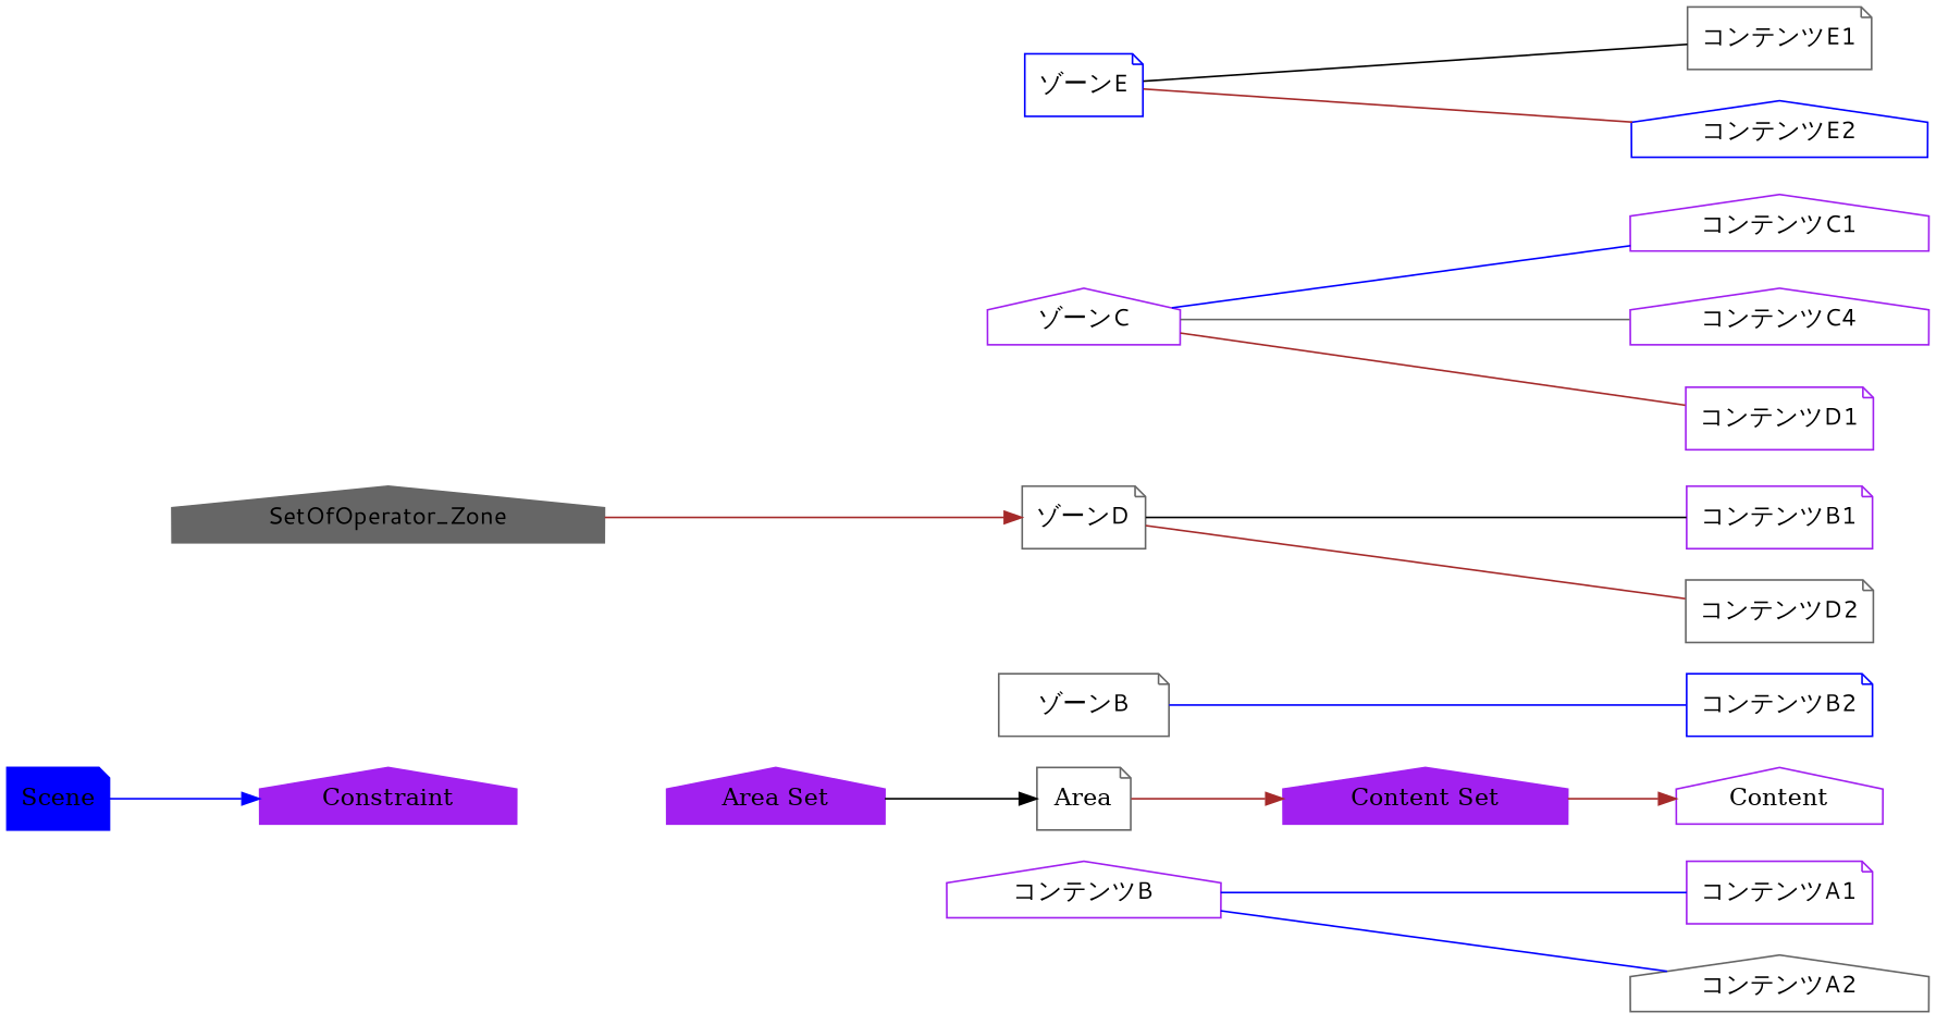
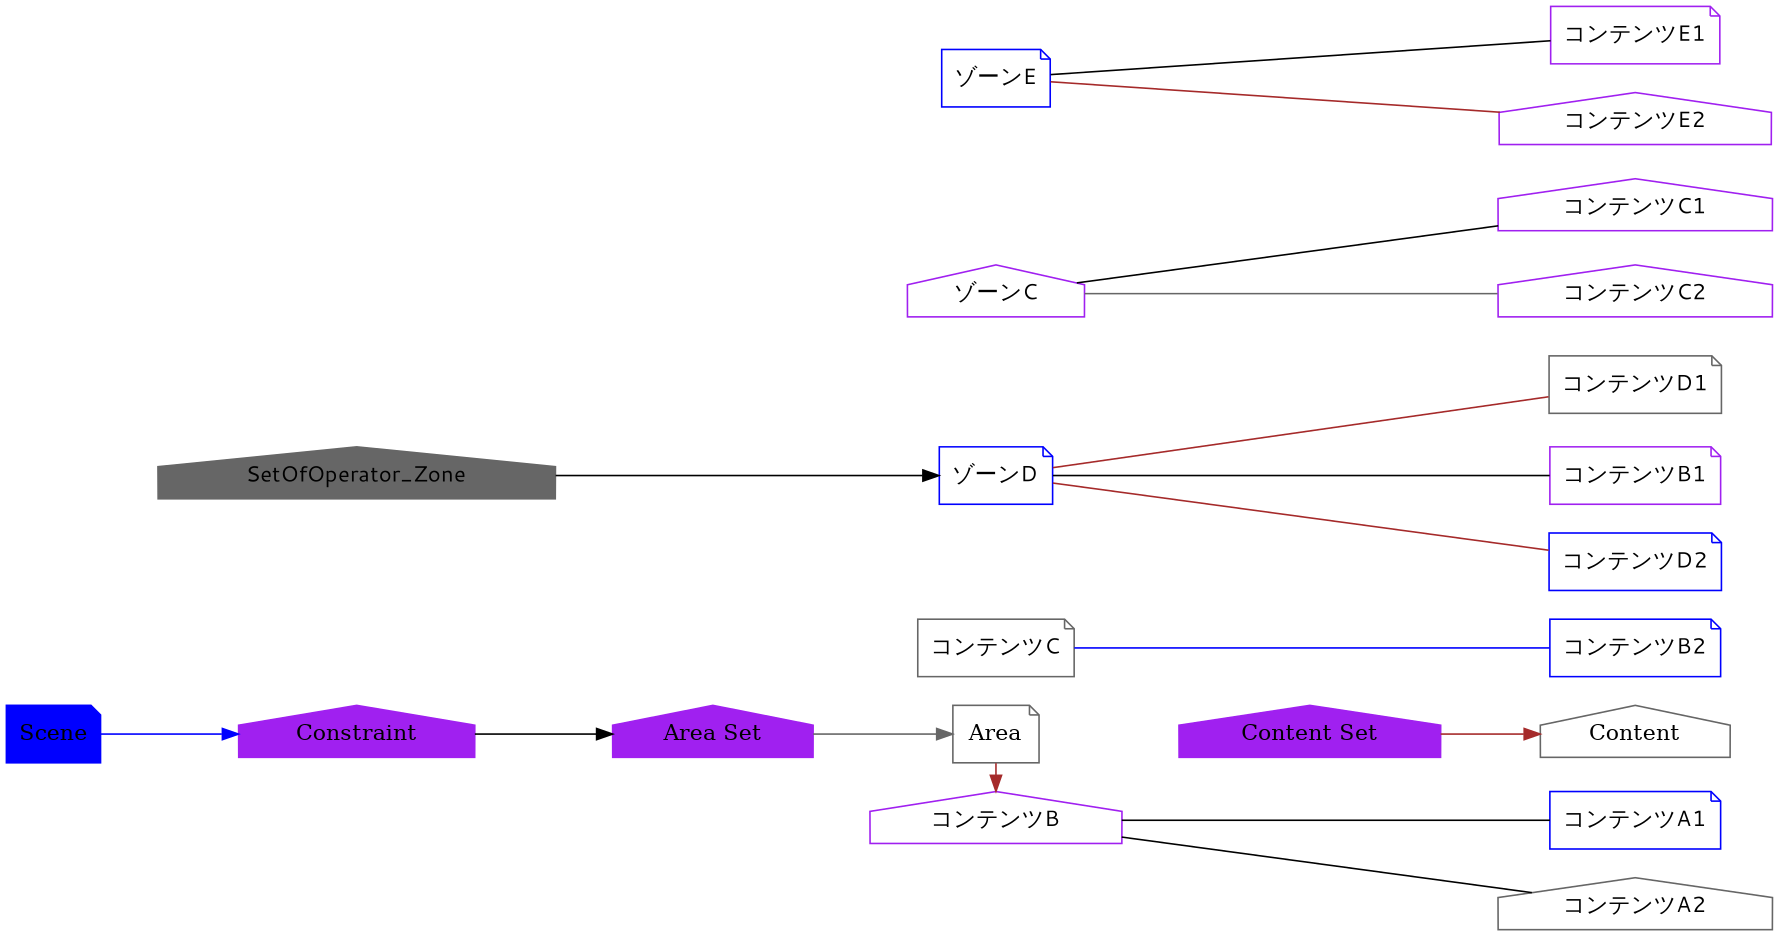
  digraph {
    clusterrank=global
    rankdir=LR
    node [color=purple shape=note fontname="Meiryo UI"]
    edge [color=brown dir=none]
    Area [color=gray40 fontname=""]
    n2 [label="コンテンツB" shape=house]
-   n3 [color=gray40 label="ゾーンB"]
+   n3 [color=gray40 label="コンテンツC"]
    n4 [label="ゾーンC" shape=house]
-   n5 [color=gray40 label="ゾーンD"]
+   n5 [color=blue label="ゾーンD"]
    n6 [color=blue label="ゾーンE"]
-   Content [shape=house fontname=""]
-   n8 [label="コンテンツA1"]
+   Content [color=gray40 shape=house fontname=""]
+   n8 [color=blue label="コンテンツA1"]
    n9 [label="コンテンツB1"]
    n10 [label="コンテンツC1" shape=house]
-   n11 [label="コンテンツD1"]
-   n12 [color=gray40 label="コンテンツE1"]
+   n11 [color=gray40 label="コンテンツD1"]
+   n12 [label="コンテンツE1"]
    n13 [color=gray40 label="コンテンツA2" shape=house]
    n14 [color=blue label="コンテンツB2"]
-   n15 [label="コンテンツC4" shape=house]
-   n16 [color=gray40 label="コンテンツD2"]
-   n17 [color=blue label="コンテンツE2" shape=house]
+   n15 [label="コンテンツC2" shape=house]
+   n16 [color=blue label="コンテンツD2"]
+   n17 [label="コンテンツE2" shape=house]
    Constraint [shape=house style=filled fontname=""]
    n19 [color=gray40 label=SetOfOperator_Zone shape=house style=filled]
    "Area Set" [shape=house style=filled fontname=""]
    "Content Set" [shape=house style=filled fontname=""]
    Scene [color=blue style=filled fontname=""]
    subgraph sub_1 {
      rank=same
      Area
      n2
      n3
      n4
      n5
      n6
    }
    subgraph sub_2 {
      rank=same
      Content
      n8
      n9
      n10
      n11
      n12
      n13
      n14
      n15
      n16
      n17
    }
    subgraph sub_3 {
      rank=same
      Constraint
      n19
    }
    subgraph sub_4 {
      rank=same
      Constraint
    }
    subgraph sub_5 {
      rank=same
      Constraint
    }
    subgraph sub_6 {
      "Area Set"
    }
    subgraph sub_7 {
      "Content Set"
    }
    subgraph sub_8 {
      rank=same
      Scene
    }
-   Area -> "Content Set" [dir=""]
-   n2 -> n8 [color=blue]
-   n2 -> n13 [color=blue]
+   Area -> n2 [dir=""]
+   n2 -> n8 [color=black]
+   n2 -> n13 [color=black]
    n3 -> n14 [color=blue]
-   n4 -> n10 [color=blue]
+   n4 -> n10 [color=black]
    n4 -> n15 [color=gray40]
    n5 -> n9 [color=black]
-   n4 -> n11
+   n5 -> n11
    n5 -> n16
    n6 -> n12 [color=black]
    n6 -> n17
-   n19 -> n5 [dir=""]
-   "Area Set" -> Area [color=black dir=""]
+   Constraint -> "Area Set" [color=black dir=""]
+   n19 -> n5 [color=black dir=""]
+   "Area Set" -> Area [color=gray40 dir=""]
    "Content Set" -> Content [dir=""]
    Scene -> Constraint [color=blue dir=""]
  }
